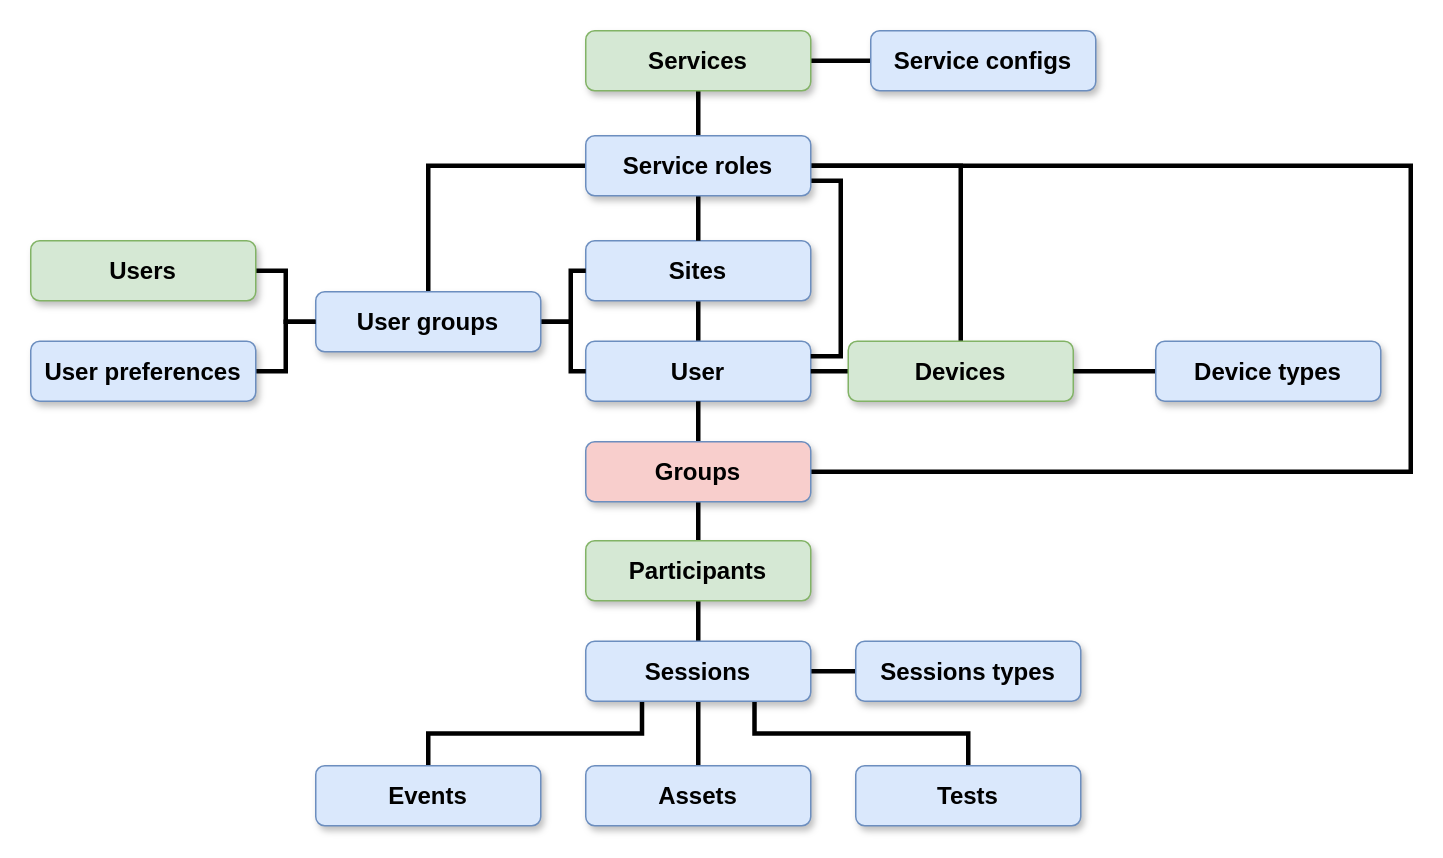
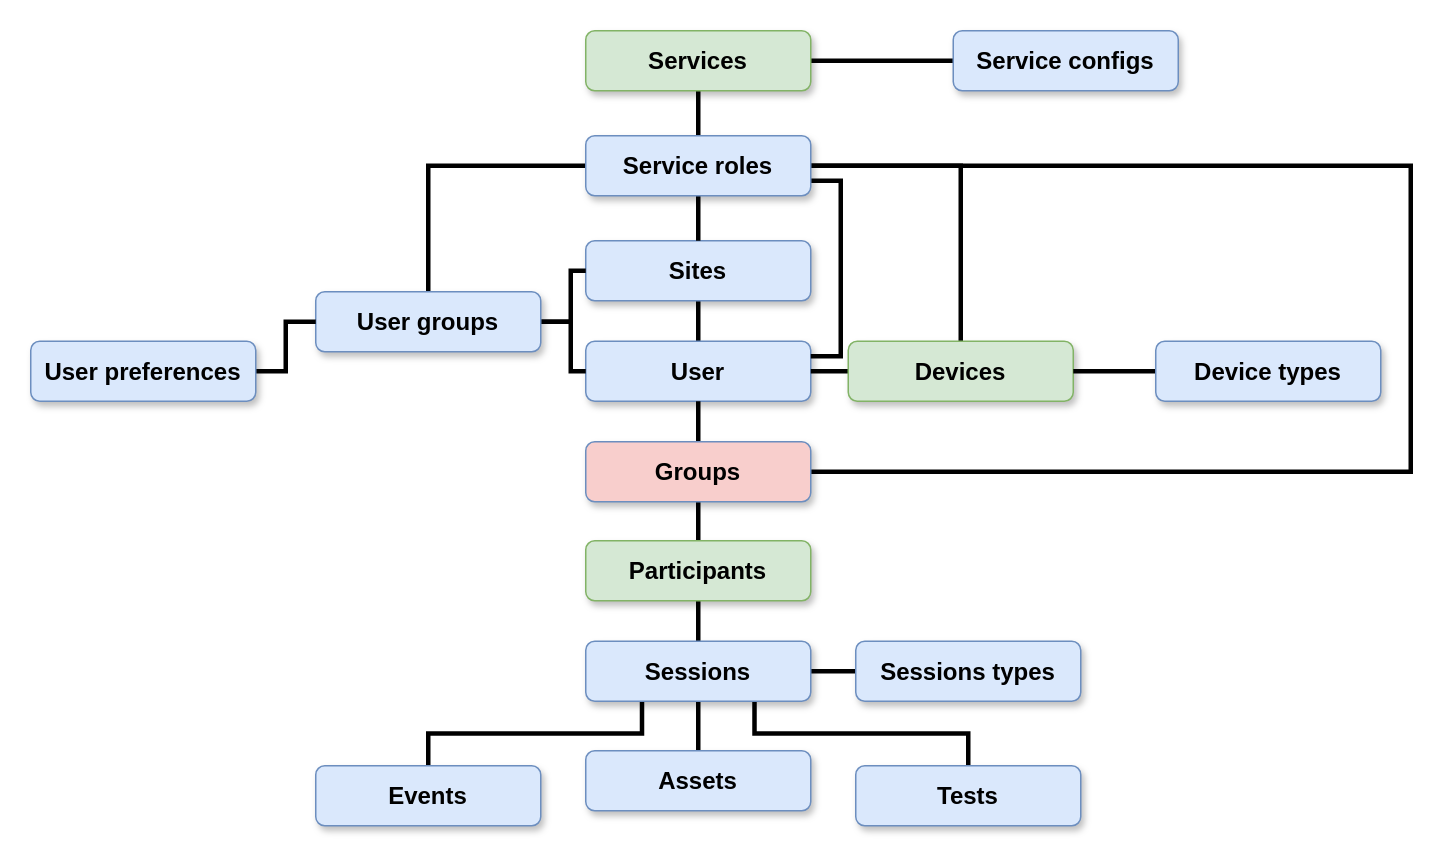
  <mxCell id="0" />
  <mxCell id="1" parent="0" />
  <mxCell id="2" style="edgeStyle=orthogonalEdgeStyle;rounded=0;orthogonalLoop=1;jettySize=auto;html=1;exitX=0.5;exitY=0;exitDx=0;exitDy=0;entryX=0.5;entryY=1;entryDx=0;entryDy=0;endArrow=none;endFill=0;strokeWidth=3;" edge="1" parent="1" source="3" target="4"><mxGeometry relative="1" as="geometry" /></mxCell>
  <mxCell id="3" value="&lt;font style=&quot;font-size: 16px&quot;&gt;&lt;b&gt;User&lt;/b&gt;&lt;/font&gt;" style="rounded=1;whiteSpace=wrap;html=1;fillColor=#dae8fc;strokeColor=#6c8ebf;shadow=1;" vertex="1" parent="1"><mxGeometry x="390" y="227" width="150" height="40" as="geometry" /></mxCell>
  <mxCell id="4" value="&lt;font style=&quot;font-size: 16px&quot;&gt;&lt;b&gt;Sites&lt;/b&gt;&lt;/font&gt;" style="rounded=1;whiteSpace=wrap;html=1;fillColor=#dae8fc;strokeColor=#6c8ebf;shadow=1;" vertex="1" parent="1"><mxGeometry x="390" y="160" width="150" height="40" as="geometry" /></mxCell>
  <mxCell id="5" style="edgeStyle=orthogonalEdgeStyle;rounded=0;orthogonalLoop=1;jettySize=auto;html=1;exitX=0.5;exitY=0;exitDx=0;exitDy=0;entryX=0.5;entryY=1;entryDx=0;entryDy=0;endArrow=none;endFill=0;strokeWidth=3;" edge="1" parent="1" source="7" target="10"><mxGeometry relative="1" as="geometry" /></mxCell>
  <mxCell id="6" style="edgeStyle=orthogonalEdgeStyle;rounded=0;orthogonalLoop=1;jettySize=auto;html=1;exitX=0.5;exitY=1;exitDx=0;exitDy=0;entryX=0.5;entryY=0;entryDx=0;entryDy=0;endArrow=none;endFill=0;strokeWidth=3;" edge="1" parent="1" source="7" target="15"><mxGeometry relative="1" as="geometry" /></mxCell>
  <mxCell id="7" value="&lt;font style=&quot;font-size: 16px&quot;&gt;&lt;b&gt;Participants&lt;/b&gt;&lt;/font&gt;" style="rounded=1;whiteSpace=wrap;html=1;fillColor=#d5e8d4;strokeColor=#82b366;glass=0;shadow=1;" vertex="1" parent="1"><mxGeometry x="390" y="360" width="150" height="40" as="geometry" /></mxCell>
  <mxCell id="8" style="edgeStyle=orthogonalEdgeStyle;rounded=0;orthogonalLoop=1;jettySize=auto;html=1;exitX=1;exitY=0.5;exitDx=0;exitDy=0;endArrow=none;endFill=0;entryX=1;entryY=0.5;entryDx=0;entryDy=0;strokeWidth=3;" edge="1" parent="1" source="10" target="36"><mxGeometry relative="1" as="geometry"><mxPoint x="570" y="140" as="targetPoint" /><Array as="points"><mxPoint x="940" y="314" /><mxPoint x="940" y="110" /></Array></mxGeometry></mxCell>
  <mxCell id="9" style="edgeStyle=orthogonalEdgeStyle;rounded=0;orthogonalLoop=1;jettySize=auto;html=1;exitX=0.5;exitY=0;exitDx=0;exitDy=0;entryX=0.5;entryY=1;entryDx=0;entryDy=0;endArrow=none;endFill=0;strokeWidth=3;" edge="1" parent="1" source="10" target="3"><mxGeometry relative="1" as="geometry" /></mxCell>
  <mxCell id="10" value="&lt;font style=&quot;font-size: 16px&quot;&gt;&lt;b&gt;Groups&lt;/b&gt;&lt;/font&gt;" style="rounded=1;whiteSpace=wrap;html=1;fillColor=#f8cecc;strokeColor=#6c8ebf;shadow=1;" vertex="1" parent="1"><mxGeometry x="390" y="294" width="150" height="40" as="geometry" /></mxCell>
  <mxCell id="11" style="edgeStyle=orthogonalEdgeStyle;rounded=0;orthogonalLoop=1;jettySize=auto;html=1;exitX=0.5;exitY=1;exitDx=0;exitDy=0;entryX=0.5;entryY=0;entryDx=0;entryDy=0;endArrow=none;endFill=0;strokeWidth=3;" edge="1" parent="1" source="15" target="17"><mxGeometry relative="1" as="geometry" /></mxCell>
  <mxCell id="12" style="edgeStyle=orthogonalEdgeStyle;rounded=0;orthogonalLoop=1;jettySize=auto;html=1;exitX=0.25;exitY=1;exitDx=0;exitDy=0;entryX=0.5;entryY=0;entryDx=0;entryDy=0;endArrow=none;endFill=0;strokeWidth=3;" edge="1" parent="1" source="15" target="16"><mxGeometry relative="1" as="geometry" /></mxCell>
  <mxCell id="13" style="edgeStyle=orthogonalEdgeStyle;rounded=0;orthogonalLoop=1;jettySize=auto;html=1;exitX=0.75;exitY=1;exitDx=0;exitDy=0;entryX=0.5;entryY=0;entryDx=0;entryDy=0;endArrow=none;endFill=0;strokeWidth=3;" edge="1" parent="1" source="15" target="18"><mxGeometry relative="1" as="geometry" /></mxCell>
  <mxCell id="14" style="edgeStyle=orthogonalEdgeStyle;rounded=0;orthogonalLoop=1;jettySize=auto;html=1;exitX=1;exitY=0.5;exitDx=0;exitDy=0;entryX=0;entryY=0.5;entryDx=0;entryDy=0;endArrow=none;endFill=0;strokeWidth=3;" edge="1" parent="1" source="15" target="37"><mxGeometry relative="1" as="geometry" /></mxCell>
  <mxCell id="15" value="&lt;font style=&quot;font-size: 16px&quot;&gt;&lt;b&gt;Sessions&lt;/b&gt;&lt;/font&gt;" style="rounded=1;whiteSpace=wrap;html=1;fillColor=#dae8fc;strokeColor=#6c8ebf;shadow=1;" vertex="1" parent="1"><mxGeometry x="390" y="427" width="150" height="40" as="geometry" /></mxCell>
  <mxCell id="16" value="&lt;font style=&quot;font-size: 16px&quot;&gt;&lt;b&gt;Events&lt;/b&gt;&lt;/font&gt;" style="rounded=1;whiteSpace=wrap;html=1;fillColor=#dae8fc;strokeColor=#6c8ebf;shadow=1;" vertex="1" parent="1"><mxGeometry x="210" y="510" width="150" height="40" as="geometry" /></mxCell>
- <mxCell id="17" value="&lt;font style=&quot;font-size: 16px&quot;&gt;&lt;b&gt;Assets&lt;/b&gt;&lt;/font&gt;" style="rounded=1;whiteSpace=wrap;html=1;fillColor=#dae8fc;strokeColor=#6c8ebf;shadow=1;" vertex="1" parent="1"><mxGeometry x="390" y="510" width="150" height="40" as="geometry" /></mxCell>
+ <mxCell id="17" value="&lt;font style=&quot;font-size: 16px&quot;&gt;&lt;b&gt;Assets&lt;/b&gt;&lt;/font&gt;" style="rounded=1;whiteSpace=wrap;html=1;fillColor=#dae8fc;strokeColor=#6c8ebf;shadow=1;" vertex="1" parent="1"><mxGeometry x="390" y="500" width="150" height="40" as="geometry" /></mxCell>
  <mxCell id="18" value="&lt;font style=&quot;font-size: 16px&quot;&gt;&lt;b&gt;Tests&lt;/b&gt;&lt;/font&gt;" style="rounded=1;whiteSpace=wrap;html=1;fillColor=#dae8fc;strokeColor=#6c8ebf;shadow=1;" vertex="1" parent="1"><mxGeometry x="570" y="510" width="150" height="40" as="geometry" /></mxCell>
- <mxCell id="19" style="edgeStyle=orthogonalEdgeStyle;rounded=0;orthogonalLoop=1;jettySize=auto;html=1;exitX=1;exitY=0.5;exitDx=0;exitDy=0;entryX=0;entryY=0.5;entryDx=0;entryDy=0;endArrow=none;endFill=0;strokeWidth=3;" edge="1" parent="1" source="20" target="24"><mxGeometry relative="1" as="geometry" /></mxCell>
- <mxCell id="20" value="&lt;font style=&quot;font-size: 16px&quot;&gt;&lt;b&gt;Users&lt;/b&gt;&lt;/font&gt;" style="rounded=1;whiteSpace=wrap;html=1;fillColor=#d5e8d4;strokeColor=#82b366;shadow=1;" vertex="1" parent="1"><mxGeometry x="20" y="160" width="150" height="40" as="geometry" /></mxCell>
  <mxCell id="21" style="edgeStyle=orthogonalEdgeStyle;rounded=0;orthogonalLoop=1;jettySize=auto;html=1;exitX=1;exitY=0.5;exitDx=0;exitDy=0;entryX=0;entryY=0.5;entryDx=0;entryDy=0;endArrow=none;endFill=0;strokeWidth=3;" edge="1" parent="1" source="24" target="4"><mxGeometry relative="1" as="geometry" /></mxCell>
  <mxCell id="22" style="edgeStyle=orthogonalEdgeStyle;rounded=0;orthogonalLoop=1;jettySize=auto;html=1;exitX=1;exitY=0.5;exitDx=0;exitDy=0;entryX=0;entryY=0.5;entryDx=0;entryDy=0;endArrow=none;endFill=0;strokeWidth=3;" edge="1" parent="1" source="24" target="3"><mxGeometry relative="1" as="geometry" /></mxCell>
  <mxCell id="23" style="edgeStyle=orthogonalEdgeStyle;rounded=0;orthogonalLoop=1;jettySize=auto;html=1;exitX=0.5;exitY=0;exitDx=0;exitDy=0;entryX=0;entryY=0.5;entryDx=0;entryDy=0;endArrow=none;endFill=0;strokeWidth=3;" edge="1" parent="1" source="24" target="36"><mxGeometry relative="1" as="geometry" /></mxCell>
  <mxCell id="24" value="&lt;font style=&quot;font-size: 16px&quot;&gt;&lt;b&gt;User groups&lt;/b&gt;&lt;/font&gt;" style="rounded=1;whiteSpace=wrap;html=1;fillColor=#dae8fc;strokeColor=#6c8ebf;shadow=1;" vertex="1" parent="1"><mxGeometry x="210" y="194" width="150" height="40" as="geometry" /></mxCell>
  <mxCell id="25" style="edgeStyle=orthogonalEdgeStyle;rounded=0;orthogonalLoop=1;jettySize=auto;html=1;exitX=0.5;exitY=0;exitDx=0;exitDy=0;entryX=1;entryY=0.5;entryDx=0;entryDy=0;endArrow=none;endFill=0;strokeWidth=3;" edge="1" parent="1" source="27" target="36"><mxGeometry relative="1" as="geometry" /></mxCell>
  <mxCell id="26" style="edgeStyle=orthogonalEdgeStyle;rounded=0;orthogonalLoop=1;jettySize=auto;html=1;exitX=0;exitY=0.5;exitDx=0;exitDy=0;entryX=1;entryY=0.5;entryDx=0;entryDy=0;endArrow=none;endFill=0;strokeWidth=3;" edge="1" parent="1" source="27" target="3"><mxGeometry relative="1" as="geometry" /></mxCell>
  <mxCell id="27" value="&lt;font style=&quot;font-size: 16px&quot;&gt;&lt;b&gt;Devices&lt;/b&gt;&lt;/font&gt;" style="rounded=1;whiteSpace=wrap;html=1;fillColor=#d5e8d4;strokeColor=#82b366;shadow=1;" vertex="1" parent="1"><mxGeometry x="565" y="227" width="150" height="40" as="geometry" /></mxCell>
  <mxCell id="28" style="edgeStyle=orthogonalEdgeStyle;rounded=0;orthogonalLoop=1;jettySize=auto;html=1;exitX=1;exitY=0.5;exitDx=0;exitDy=0;entryX=0;entryY=0.5;entryDx=0;entryDy=0;endArrow=none;endFill=0;strokeWidth=3;" edge="1" parent="1" source="29" target="24"><mxGeometry relative="1" as="geometry" /></mxCell>
  <mxCell id="29" value="&lt;font style=&quot;font-size: 16px&quot;&gt;&lt;b&gt;User preferences&lt;br&gt;&lt;/b&gt;&lt;/font&gt;" style="rounded=1;whiteSpace=wrap;html=1;fillColor=#dae8fc;strokeColor=#6c8ebf;shadow=1;" vertex="1" parent="1"><mxGeometry x="20" y="227" width="150" height="40" as="geometry" /></mxCell>
  <mxCell id="30" style="edgeStyle=orthogonalEdgeStyle;rounded=0;orthogonalLoop=1;jettySize=auto;html=1;exitX=0.5;exitY=1;exitDx=0;exitDy=0;entryX=0.5;entryY=0;entryDx=0;entryDy=0;endArrow=none;endFill=0;strokeWidth=3;" edge="1" parent="1" source="32" target="36"><mxGeometry relative="1" as="geometry" /></mxCell>
  <mxCell id="31" style="edgeStyle=orthogonalEdgeStyle;rounded=0;orthogonalLoop=1;jettySize=auto;html=1;exitX=1;exitY=0.5;exitDx=0;exitDy=0;entryX=0;entryY=0.5;entryDx=0;entryDy=0;endArrow=none;endFill=0;strokeWidth=3;" edge="1" parent="1" source="32" target="33"><mxGeometry relative="1" as="geometry" /></mxCell>
  <mxCell id="32" value="&lt;font style=&quot;font-size: 16px&quot;&gt;&lt;b&gt;Services&lt;/b&gt;&lt;/font&gt;" style="rounded=1;whiteSpace=wrap;html=1;fillColor=#d5e8d4;strokeColor=#82b366;shadow=1;" vertex="1" parent="1"><mxGeometry x="390" y="20" width="150" height="40" as="geometry" /></mxCell>
- <mxCell id="33" value="&lt;font style=&quot;font-size: 16px&quot;&gt;&lt;b&gt;Service configs&lt;br&gt;&lt;/b&gt;&lt;/font&gt;" style="rounded=1;whiteSpace=wrap;html=1;fillColor=#dae8fc;strokeColor=#6c8ebf;shadow=1;" vertex="1" parent="1"><mxGeometry x="580" y="20" width="150" height="40" as="geometry" /></mxCell>
+ <mxCell id="33" value="&lt;font style=&quot;font-size: 16px&quot;&gt;&lt;b&gt;Service configs&lt;br&gt;&lt;/b&gt;&lt;/font&gt;" style="rounded=1;whiteSpace=wrap;html=1;fillColor=#dae8fc;strokeColor=#6c8ebf;shadow=1;" vertex="1" parent="1"><mxGeometry x="635" y="20" width="150" height="40" as="geometry" /></mxCell>
  <mxCell id="34" style="edgeStyle=orthogonalEdgeStyle;rounded=0;orthogonalLoop=1;jettySize=auto;html=1;exitX=0.5;exitY=1;exitDx=0;exitDy=0;entryX=0.5;entryY=0;entryDx=0;entryDy=0;endArrow=none;endFill=0;strokeWidth=3;" edge="1" parent="1" source="36" target="4"><mxGeometry relative="1" as="geometry" /></mxCell>
  <mxCell id="35" style="edgeStyle=orthogonalEdgeStyle;rounded=0;orthogonalLoop=1;jettySize=auto;html=1;exitX=1;exitY=0.75;exitDx=0;exitDy=0;entryX=1;entryY=0.25;entryDx=0;entryDy=0;endArrow=none;endFill=0;strokeWidth=3;" edge="1" parent="1" source="36" target="3"><mxGeometry relative="1" as="geometry" /></mxCell>
  <mxCell id="36" value="&lt;font style=&quot;font-size: 16px&quot;&gt;&lt;b&gt;Service roles&lt;br&gt;&lt;/b&gt;&lt;/font&gt;" style="rounded=1;whiteSpace=wrap;html=1;fillColor=#dae8fc;strokeColor=#6c8ebf;shadow=1;" vertex="1" parent="1"><mxGeometry x="390" y="90" width="150" height="40" as="geometry" /></mxCell>
  <mxCell id="37" value="&lt;font style=&quot;font-size: 16px&quot;&gt;&lt;b&gt;Sessions types&lt;br&gt;&lt;/b&gt;&lt;/font&gt;" style="rounded=1;whiteSpace=wrap;html=1;fillColor=#dae8fc;strokeColor=#6c8ebf;shadow=1;" vertex="1" parent="1"><mxGeometry x="570" y="427" width="150" height="40" as="geometry" /></mxCell>
  <mxCell id="38" style="edgeStyle=orthogonalEdgeStyle;rounded=0;orthogonalLoop=1;jettySize=auto;html=1;exitX=0;exitY=0.5;exitDx=0;exitDy=0;entryX=1;entryY=0.5;entryDx=0;entryDy=0;endArrow=none;endFill=0;strokeWidth=3;" edge="1" parent="1" source="39" target="27"><mxGeometry relative="1" as="geometry" /></mxCell>
  <mxCell id="39" value="&lt;font style=&quot;font-size: 16px&quot;&gt;&lt;b&gt;Device types&lt;br&gt;&lt;/b&gt;&lt;/font&gt;" style="rounded=1;whiteSpace=wrap;html=1;fillColor=#dae8fc;strokeColor=#6c8ebf;shadow=1;" vertex="1" parent="1"><mxGeometry x="770" y="227" width="150" height="40" as="geometry" /></mxCell>
